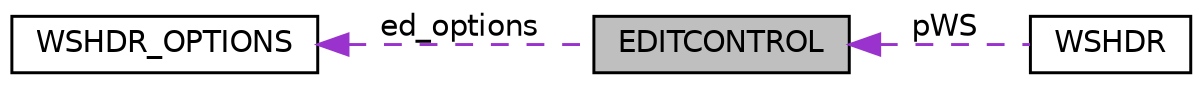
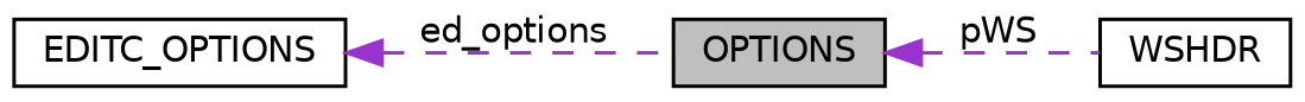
  digraph {
    rankdir=LR
    node [color=black fillcolor=white fontname=Helvetica fontsize=10 shape=record style=filled]
    edge [color=darkorchid3 dir=back fontname=Helvetica fontsize=10 labelfontname=Helvetica labelfontsize=10 style=dashed]
-   n1 [fillcolor=grey75 fontcolor=black height=0.2 label=EDITCONTROL width=0.4]
+   n1 [fillcolor=grey75 fontcolor=black height=0.2 label=OPTIONS width=0.4]
    n2 [height=0.2 label=WSHDR width=0.4]
-   n3 [height=0.2 label=WSHDR_OPTIONS width=0.4]
+   n3 [height=0.2 label=EDITC_OPTIONS width=0.4]
    n1 -> n2 [label=" pWS"]
    n3 -> n1 [label=" ed_options"]
  }
